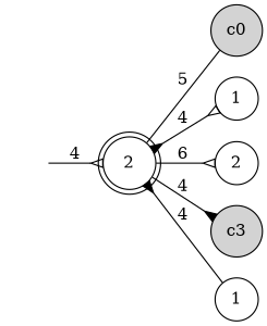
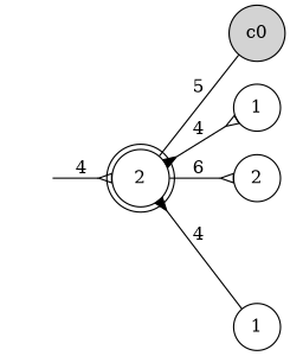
  digraph {
    rankdir=LR
    node [shape=circle style=solid]
    edge [arrowhead=oinv arrowtail=none dir=both]
    p [style=invisible]
    n2 [label=2 shape=doublecircle]
    c0 [style=filled]
    n4 [label=1]
    n5 [label=2]
-   c3 [style=filled]
    n7 [label=1]
    p -> n2 [label=4]
    n2 -> c0 [arrowhead=none label=5]
    n2 -> n4 [arrowtail=inv label=4]
    n2 -> n5 [label=6]
-   n2 -> c3 [arrowhead=inv label=4]
    n2 -> n7 [arrowhead=none arrowtail=inv label=4]
  }
